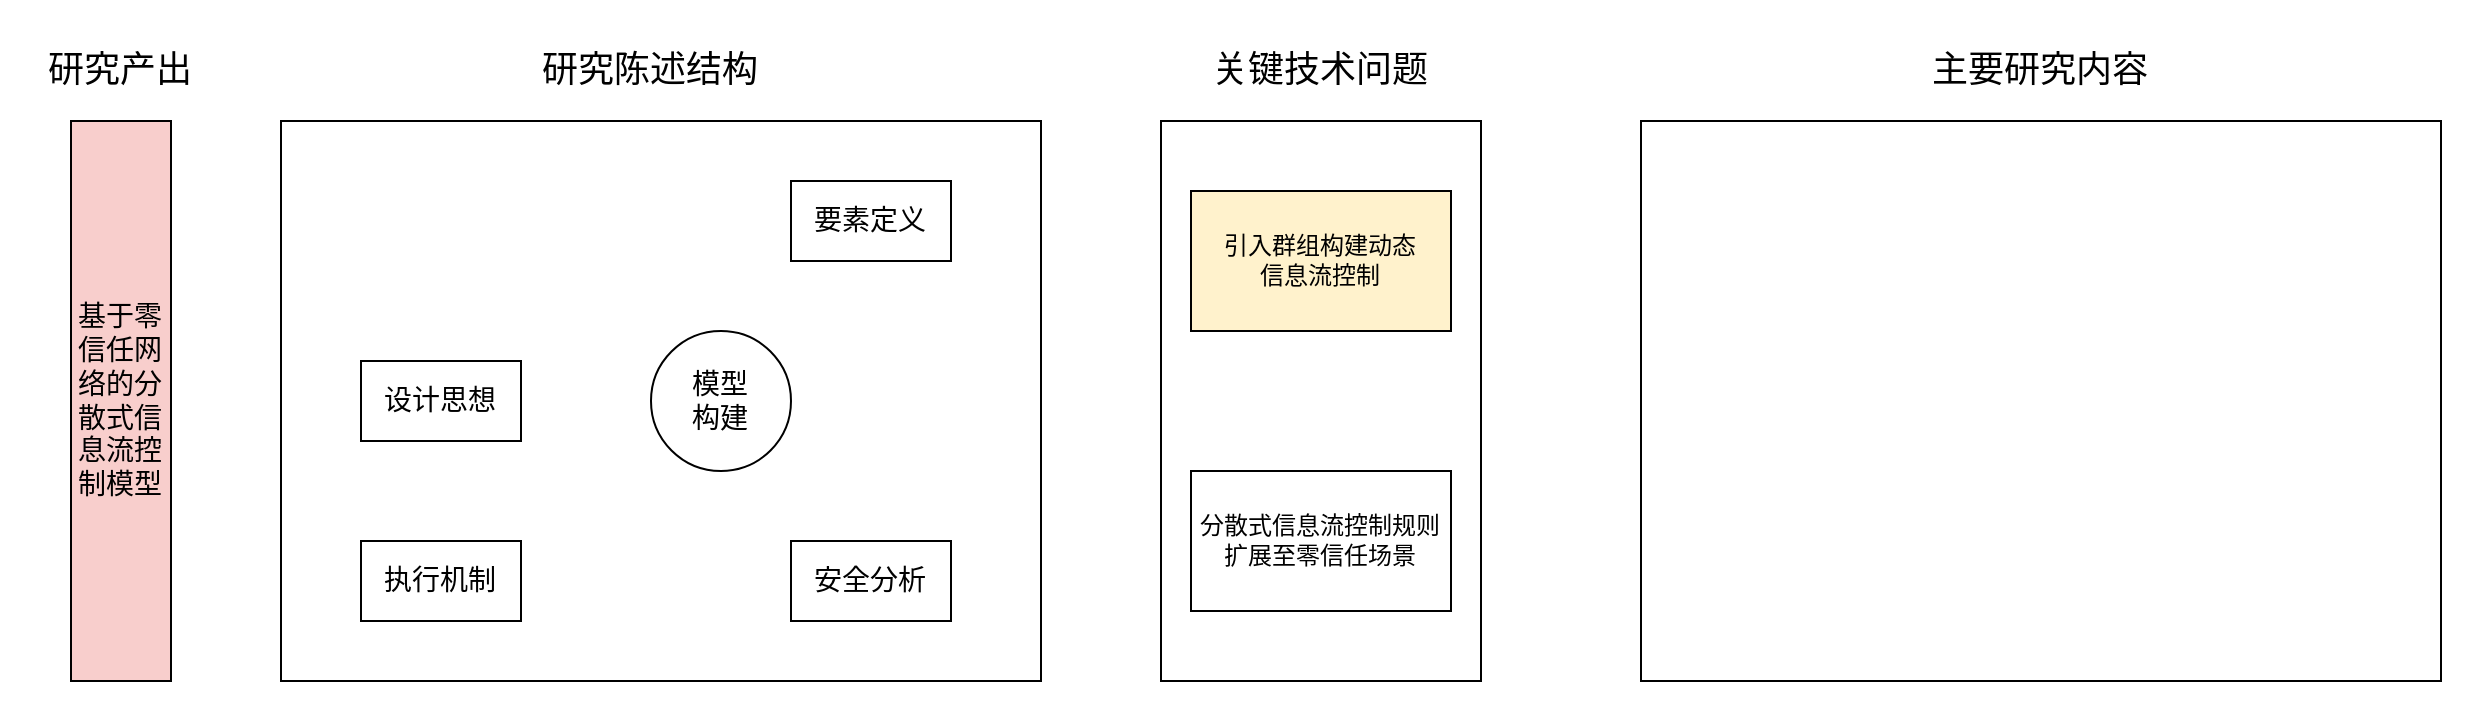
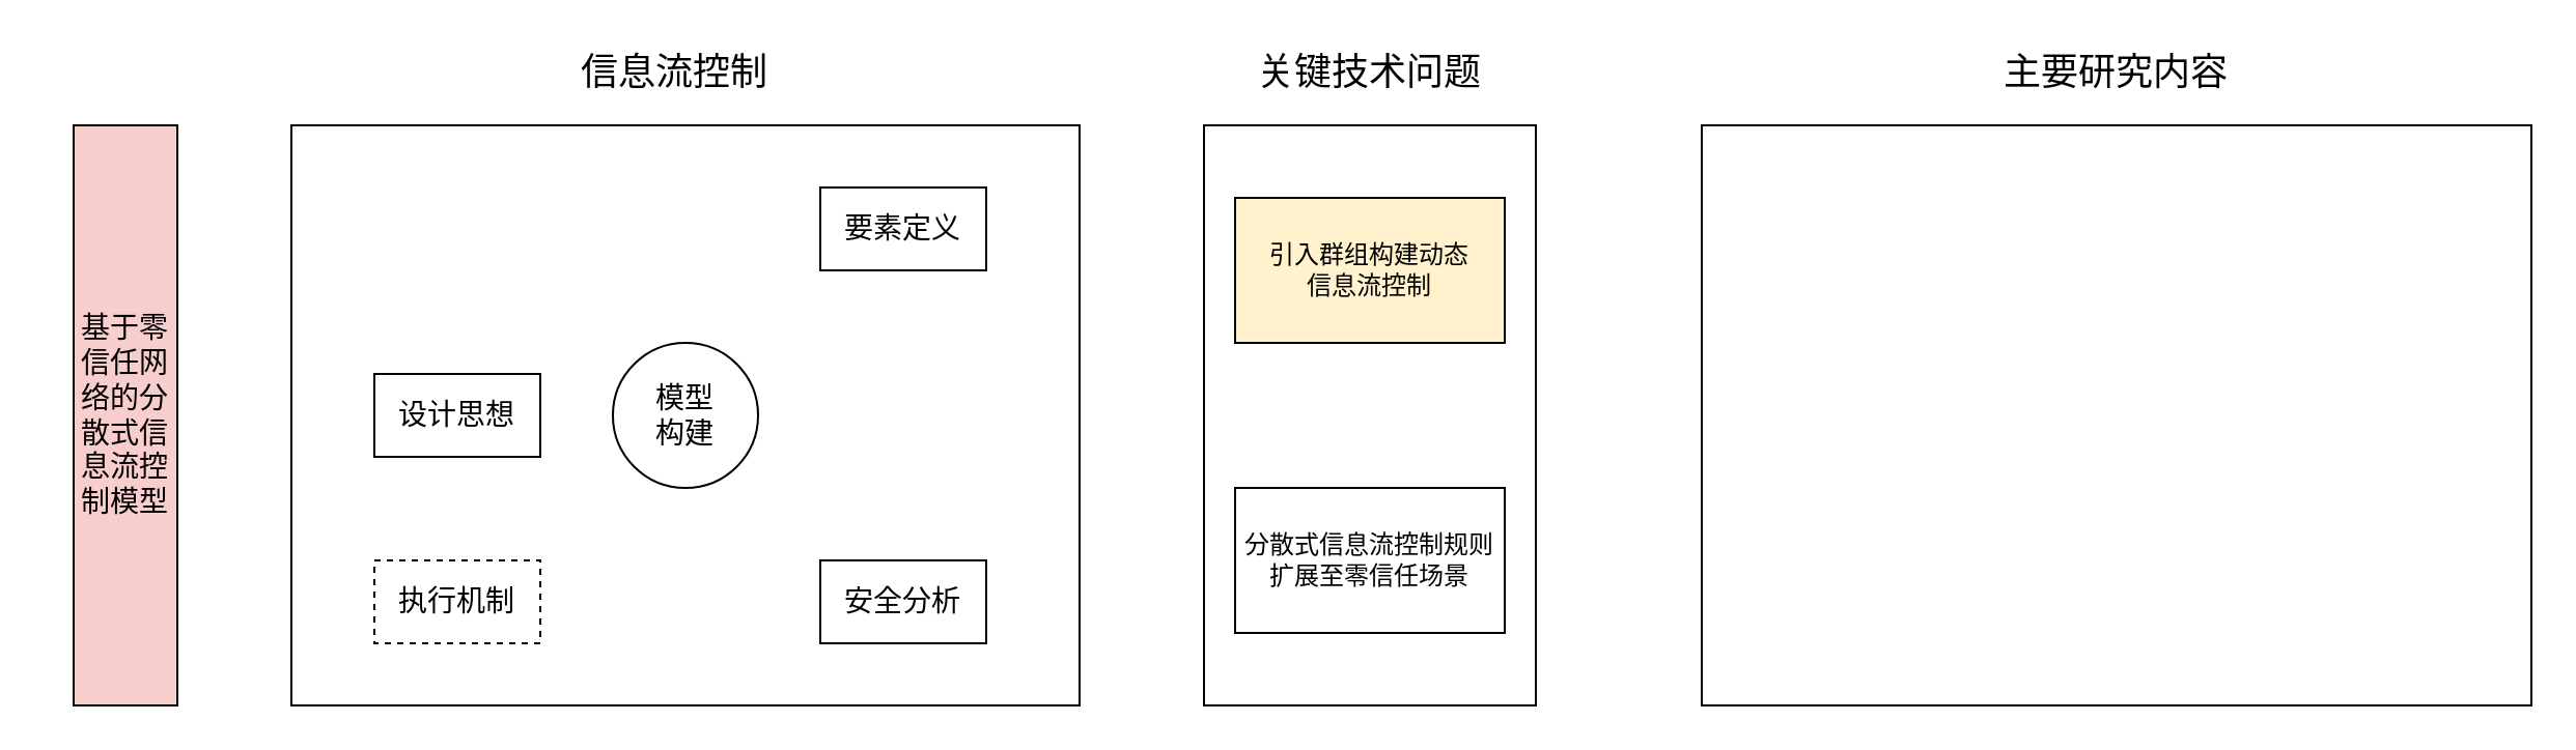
  <mxCell id="0" />
  <mxCell id="1" parent="0" />
  <mxCell id="2" value="" style="rounded=0;whiteSpace=wrap;html=1;" vertex="1" parent="1"><mxGeometry x="140" y="60" width="380" height="280" as="geometry" /></mxCell>
  <mxCell id="3" value="&lt;font style=&quot;font-size: 14px;&quot;&gt;基于零信任网络的分散式信息流控制模型&lt;/font&gt;" style="rounded=0;whiteSpace=wrap;html=1;fillColor=#f8cecc;" vertex="1" parent="1"><mxGeometry x="35" y="60" width="50" height="280" as="geometry" /></mxCell>
- <mxCell id="4" value="&lt;font style=&quot;font-size: 18px;&quot;&gt;研究产出&lt;/font&gt;" style="text;html=1;strokeColor=none;fillColor=none;align=center;verticalAlign=middle;whiteSpace=wrap;rounded=0;" vertex="1" parent="1"><mxGeometry x="20" y="20" width="80" height="30" as="geometry" /></mxCell>
- <mxCell id="5" value="&lt;font style=&quot;font-size: 18px;&quot;&gt;研究陈述结构&lt;/font&gt;" style="text;html=1;strokeColor=none;fillColor=none;align=center;verticalAlign=middle;whiteSpace=wrap;rounded=0;" vertex="1" parent="1"><mxGeometry x="255" y="20" width="140" height="30" as="geometry" /></mxCell>
- <mxCell id="6" value="&lt;font style=&quot;font-size: 14px;&quot;&gt;模型&lt;br&gt;构建&lt;/font&gt;" style="ellipse;whiteSpace=wrap;html=1;aspect=fixed;" vertex="1" parent="1"><mxGeometry x="325" y="165" width="70" height="70" as="geometry" /></mxCell>
+ <mxCell id="5" value="&lt;font style=&quot;font-size: 18px;&quot;&gt;信息流控制&lt;/font&gt;" style="text;html=1;strokeColor=none;fillColor=none;align=center;verticalAlign=middle;whiteSpace=wrap;rounded=0;" vertex="1" parent="1"><mxGeometry x="255" y="20" width="140" height="30" as="geometry" /></mxCell>
+ <mxCell id="6" value="&lt;font style=&quot;font-size: 14px;&quot;&gt;模型&lt;br&gt;构建&lt;/font&gt;" style="ellipse;whiteSpace=wrap;html=1;aspect=fixed;" vertex="1" parent="1"><mxGeometry x="295" y="165" width="70" height="70" as="geometry" /></mxCell>
  <mxCell id="7" value="&lt;span style=&quot;font-size: 14px;&quot;&gt;要素定义&lt;/span&gt;" style="rounded=0;whiteSpace=wrap;html=1;" vertex="1" parent="1"><mxGeometry x="395" y="90" width="80" height="40" as="geometry" /></mxCell>
  <mxCell id="8" value="&lt;span style=&quot;font-size: 14px;&quot;&gt;设计思想&lt;/span&gt;" style="rounded=0;whiteSpace=wrap;html=1;" vertex="1" parent="1"><mxGeometry x="180" y="180" width="80" height="40" as="geometry" /></mxCell>
  <mxCell id="9" value="" style="rounded=0;whiteSpace=wrap;html=1;" vertex="1" parent="1"><mxGeometry x="580" y="60" width="160" height="280" as="geometry" /></mxCell>
  <mxCell id="10" value="&lt;span style=&quot;font-size: 18px;&quot;&gt;关键技术问题&lt;/span&gt;" style="text;html=1;strokeColor=none;fillColor=none;align=center;verticalAlign=middle;whiteSpace=wrap;rounded=0;" vertex="1" parent="1"><mxGeometry x="590" y="20" width="140" height="30" as="geometry" /></mxCell>
  <mxCell id="11" value="分散式信息流控制规则扩展至零信任场景" style="rounded=0;whiteSpace=wrap;html=1;" vertex="1" parent="1"><mxGeometry x="595" y="235" width="130" height="70" as="geometry" /></mxCell>
  <mxCell id="12" value="引入群组构建动态&lt;br&gt;信息流控制" style="rounded=0;whiteSpace=wrap;html=1;fillColor=#fff2cc;" vertex="1" parent="1"><mxGeometry x="595" y="95" width="130" height="70" as="geometry" /></mxCell>
  <mxCell id="13" value="" style="rounded=0;whiteSpace=wrap;html=1;" vertex="1" parent="1"><mxGeometry x="820" y="60" width="400" height="280" as="geometry" /></mxCell>
  <mxCell id="14" value="&lt;span style=&quot;font-size: 18px;&quot;&gt;主要研究内容&lt;/span&gt;" style="text;html=1;strokeColor=none;fillColor=none;align=center;verticalAlign=middle;whiteSpace=wrap;rounded=0;" vertex="1" parent="1"><mxGeometry x="950" y="20" width="140" height="30" as="geometry" /></mxCell>
  <mxCell id="15" value="&lt;span style=&quot;font-size: 14px;&quot;&gt;安全分析&lt;/span&gt;" style="rounded=0;whiteSpace=wrap;html=1;" vertex="1" parent="1"><mxGeometry x="395" y="270" width="80" height="40" as="geometry" /></mxCell>
- <mxCell id="16" value="&lt;span style=&quot;font-size: 14px;&quot;&gt;执行机制&lt;/span&gt;" style="rounded=0;whiteSpace=wrap;html=1;" vertex="1" parent="1"><mxGeometry x="180" y="270" width="80" height="40" as="geometry" /></mxCell>
+ <mxCell id="16" value="&lt;span style=&quot;font-size: 14px;&quot;&gt;执行机制&lt;/span&gt;" style="rounded=0;whiteSpace=wrap;html=1;dashed=1;" vertex="1" parent="1"><mxGeometry x="180" y="270" width="80" height="40" as="geometry" /></mxCell>
